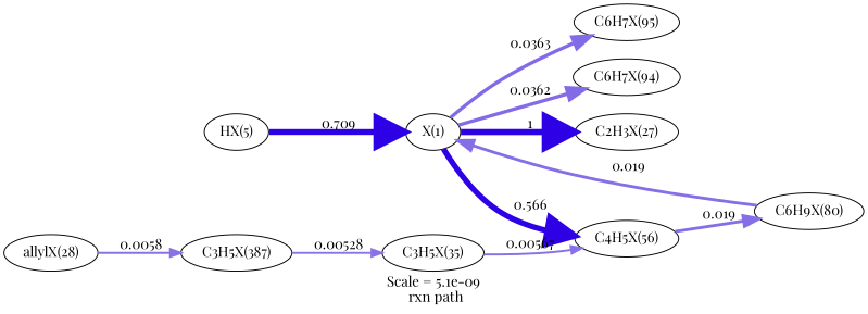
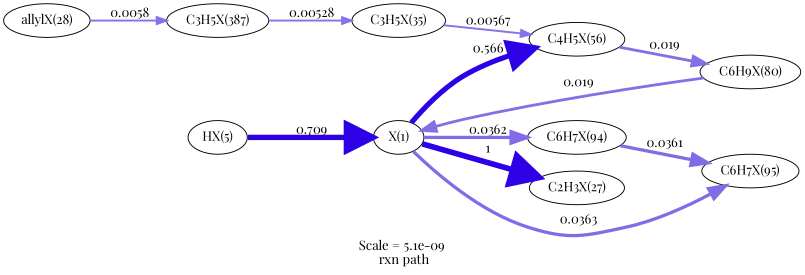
  digraph {
    fontname="Playfair Display"
    label="Scale = 5.1e-09\l rxn path"
    rankdir=LR
    node [fontname="Playfair Display"]
    edge [arrowsize=1.75 color="0.7, 0.536, 0.9" fontname="Playfair Display" style="setlinewidth(3.49)"]
    n1 [label="HX(5)"]
    n2 [label="X(1)"]
    n3 [label="C2H3X(27)"]
    n4 [label="C4H5X(56)"]
    n5 [label="C6H7X(95)"]
    n6 [label="C6H7X(94)"]
    n7 [label="C6H9X(80)"]
    n8 [label="C3H5X(35)"]
    n9 [label="allylX(28)"]
    n10 [label="C3H5X(387)"]
    n1 -> n2 [arrowsize=2.87 color="0.7, 1.21, 0.9" label=" 0.709" style="setlinewidth(5.74)"]
    n2 -> n3 [arrowsize=3 color="0.7, 1.5, 0.9" label=" 1" style="setlinewidth(6)"]
    n2 -> n4 [arrowsize=2.79 color="0.7, 1.07, 0.9" label=" 0.566" style="setlinewidth(5.57)"]
    n2 -> n5 [label=" 0.0363" style="setlinewidth(3.5)"]
    n2 -> n6 [label=" 0.0362"]
    n4 -> n7 [arrowsize=1.5 color="0.7, 0.519, 0.9" label=" 0.019" style="setlinewidth(3.01)"]
+   n6 -> n5 [label=" 0.0361"]
    n7 -> n2 [arrowsize=1.5 color="0.7, 0.519, 0.9" label=" 0.019" style="setlinewidth(3.01)"]
    n8 -> n4 [arrowsize=1.05 color="0.7, 0.506, 0.9" label=" 0.00567" style="setlinewidth(2.09)"]
    n9 -> n10 [arrowsize=1.06 color="0.7, 0.506, 0.9" label=" 0.0058" style="setlinewidth(2.11)"]
    n10 -> n8 [arrowsize=1.02 color="0.7, 0.505, 0.9" label=" 0.00528" style="setlinewidth(2.04)"]
  }
